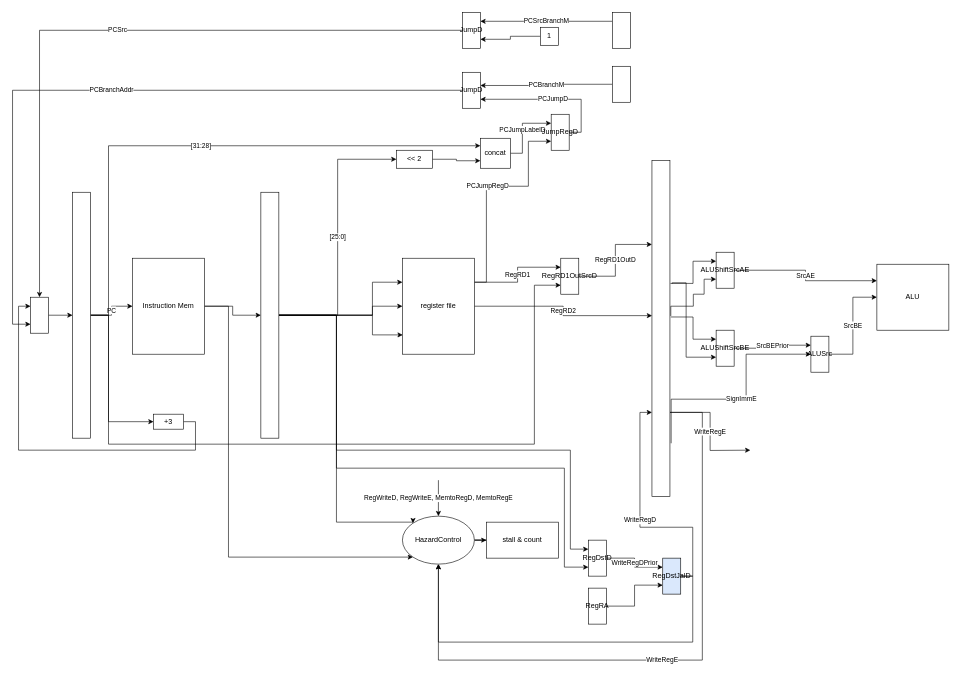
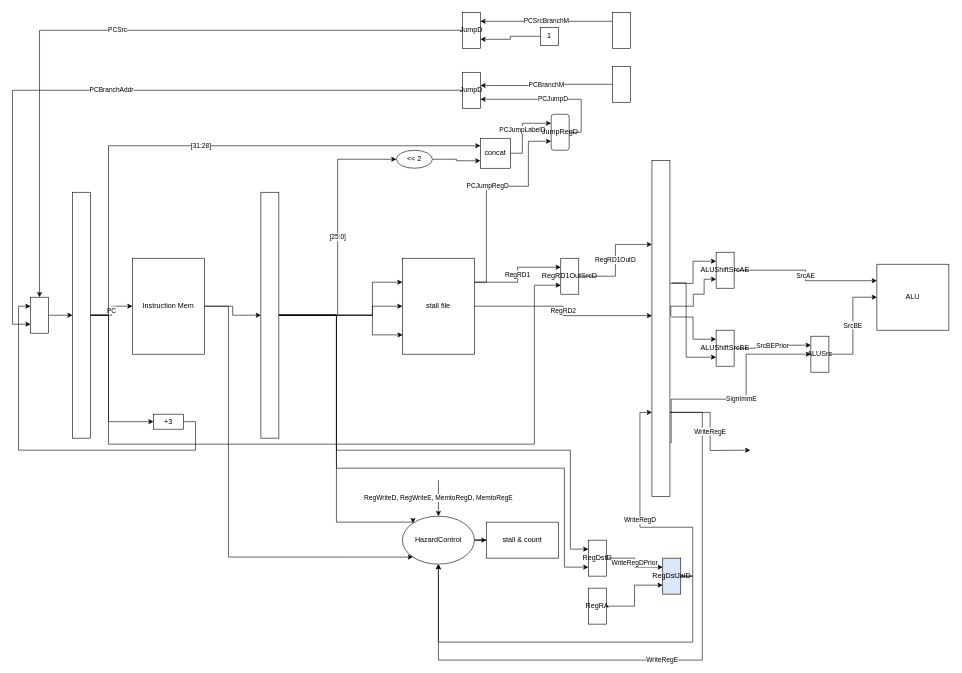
  <mxCell id="0" />
  <mxCell id="1" parent="0" />
  <mxCell id="2" value="RegRD1" style="edgeStyle=orthogonalEdgeStyle;rounded=0;orthogonalLoop=1;jettySize=auto;html=1;exitX=1;exitY=0.25;exitDx=0;exitDy=0;entryX=0;entryY=0.25;entryDx=0;entryDy=0;" edge="1" parent="1" source="5" target="48"><mxGeometry relative="1" as="geometry" /></mxCell>
  <mxCell id="3" value="RegRD2" style="edgeStyle=orthogonalEdgeStyle;rounded=0;orthogonalLoop=1;jettySize=auto;html=1;exitX=1;exitY=0.5;exitDx=0;exitDy=0;entryX=0.005;entryY=0.462;entryDx=0;entryDy=0;entryPerimeter=0;" edge="1" parent="1" source="5" target="13"><mxGeometry relative="1" as="geometry" /></mxCell>
  <mxCell id="4" value="PCJumpRegD" style="edgeStyle=orthogonalEdgeStyle;rounded=0;orthogonalLoop=1;jettySize=auto;html=1;exitX=1;exitY=0.25;exitDx=0;exitDy=0;entryX=0;entryY=0.75;entryDx=0;entryDy=0;" edge="1" parent="1" source="5" target="46"><mxGeometry relative="1" as="geometry"><Array as="points"><mxPoint x="810" y="470" /><mxPoint x="810" y="310" /><mxPoint x="880" y="310" /><mxPoint x="880" y="235" /></Array></mxGeometry></mxCell>
- <mxCell id="5" value="register file" style="rounded=0;whiteSpace=wrap;html=1;" vertex="1" parent="1"><mxGeometry x="670" y="430" width="120" height="160" as="geometry" /></mxCell>
+ <mxCell id="5" value="stall file" style="rounded=0;whiteSpace=wrap;html=1;" vertex="1" parent="1"><mxGeometry x="670" y="430" width="120" height="160" as="geometry" /></mxCell>
  <mxCell id="6" style="edgeStyle=orthogonalEdgeStyle;rounded=0;orthogonalLoop=1;jettySize=auto;html=1;exitX=1.029;exitY=0.366;exitDx=0;exitDy=0;entryX=0;entryY=0.25;entryDx=0;entryDy=0;exitPerimeter=0;" edge="1" parent="1" source="13" target="16"><mxGeometry relative="1" as="geometry" /></mxCell>
  <mxCell id="7" style="edgeStyle=orthogonalEdgeStyle;rounded=0;orthogonalLoop=1;jettySize=auto;html=1;exitX=1.048;exitY=0.463;exitDx=0;exitDy=0;entryX=0;entryY=0.75;entryDx=0;entryDy=0;exitPerimeter=0;" edge="1" parent="1" source="13" target="16"><mxGeometry relative="1" as="geometry"><Array as="points"><mxPoint x="1155" y="510" /><mxPoint x="1155" y="490" /><mxPoint x="1173" y="490" /><mxPoint x="1173" y="465" /></Array></mxGeometry></mxCell>
  <mxCell id="8" style="edgeStyle=orthogonalEdgeStyle;rounded=0;orthogonalLoop=1;jettySize=auto;html=1;exitX=1.124;exitY=0.367;exitDx=0;exitDy=0;entryX=0;entryY=0.75;entryDx=0;entryDy=0;exitPerimeter=0;" edge="1" parent="1" source="13" target="18"><mxGeometry relative="1" as="geometry"><Array as="points"><mxPoint x="1143" y="471" /><mxPoint x="1143" y="595" /></Array></mxGeometry></mxCell>
  <mxCell id="9" style="edgeStyle=orthogonalEdgeStyle;rounded=0;orthogonalLoop=1;jettySize=auto;html=1;exitX=1.048;exitY=0.466;exitDx=0;exitDy=0;entryX=0;entryY=0.25;entryDx=0;entryDy=0;exitPerimeter=0;" edge="1" parent="1" source="13" target="18"><mxGeometry relative="1" as="geometry" /></mxCell>
  <mxCell id="10" value="SignImmE" style="edgeStyle=orthogonalEdgeStyle;rounded=0;orthogonalLoop=1;jettySize=auto;html=1;exitX=1.067;exitY=0.842;exitDx=0;exitDy=0;exitPerimeter=0;entryX=0;entryY=0.5;entryDx=0;entryDy=0;" edge="1" parent="1" source="13" target="20"><mxGeometry relative="1" as="geometry"><Array as="points"><mxPoint x="1243" y="665" /><mxPoint x="1243" y="590" /></Array></mxGeometry></mxCell>
  <mxCell id="11" value="WriteRegE" style="edgeStyle=orthogonalEdgeStyle;rounded=0;orthogonalLoop=1;jettySize=auto;html=1;exitX=1;exitY=0.75;exitDx=0;exitDy=0;entryX=0.5;entryY=1;entryDx=0;entryDy=0;" edge="1" parent="1" source="13" target="67"><mxGeometry relative="1" as="geometry"><mxPoint x="1230" y="760" as="targetPoint" /><Array as="points"><mxPoint x="1170" y="687" /><mxPoint x="1170" y="1100" /><mxPoint x="730" y="1100" /></Array></mxGeometry></mxCell>
  <mxCell id="12" value="WriteRegE" style="edgeStyle=orthogonalEdgeStyle;rounded=0;orthogonalLoop=1;jettySize=auto;html=1;exitX=1;exitY=0.75;exitDx=0;exitDy=0;" edge="1" parent="1" source="13"><mxGeometry relative="1" as="geometry"><mxPoint x="1250" y="750" as="targetPoint" /></mxGeometry></mxCell>
  <mxCell id="13" value="" style="rounded=0;whiteSpace=wrap;html=1;" vertex="1" parent="1"><mxGeometry x="1086" y="267" width="30" height="560" as="geometry" /></mxCell>
  <mxCell id="14" value="ALU" style="rounded=0;whiteSpace=wrap;html=1;" vertex="1" parent="1"><mxGeometry x="1461" y="440" width="120" height="110" as="geometry" /></mxCell>
  <mxCell id="15" value="SrcAE" style="edgeStyle=orthogonalEdgeStyle;rounded=0;orthogonalLoop=1;jettySize=auto;html=1;exitX=1;exitY=0.5;exitDx=0;exitDy=0;entryX=0;entryY=0.25;entryDx=0;entryDy=0;" edge="1" parent="1" source="16" target="14"><mxGeometry relative="1" as="geometry" /></mxCell>
  <mxCell id="16" value="ALUShiftSrcAE" style="rounded=0;whiteSpace=wrap;html=1;" vertex="1" parent="1"><mxGeometry x="1193" y="420" width="30" height="60" as="geometry" /></mxCell>
  <mxCell id="17" value="SrcBEPrior" style="edgeStyle=orthogonalEdgeStyle;rounded=0;orthogonalLoop=1;jettySize=auto;html=1;exitX=1;exitY=0.5;exitDx=0;exitDy=0;entryX=0;entryY=0.25;entryDx=0;entryDy=0;" edge="1" parent="1" source="18" target="20"><mxGeometry relative="1" as="geometry" /></mxCell>
  <mxCell id="18" value="ALUShiftSrcBE" style="rounded=0;whiteSpace=wrap;html=1;" vertex="1" parent="1"><mxGeometry x="1193" y="550" width="30" height="60" as="geometry" /></mxCell>
  <mxCell id="19" value="SrcBE" style="edgeStyle=orthogonalEdgeStyle;rounded=0;orthogonalLoop=1;jettySize=auto;html=1;exitX=1;exitY=0.5;exitDx=0;exitDy=0;entryX=0;entryY=0.5;entryDx=0;entryDy=0;" edge="1" parent="1" source="20" target="14"><mxGeometry relative="1" as="geometry" /></mxCell>
  <mxCell id="20" value="ALUSrc" style="rounded=0;whiteSpace=wrap;html=1;" vertex="1" parent="1"><mxGeometry x="1351" y="560" width="30" height="60" as="geometry" /></mxCell>
  <mxCell id="21" style="edgeStyle=orthogonalEdgeStyle;rounded=0;orthogonalLoop=1;jettySize=auto;html=1;exitX=1;exitY=0.5;exitDx=0;exitDy=0;entryX=0;entryY=0.25;entryDx=0;entryDy=0;" edge="1" parent="1" source="28" target="5"><mxGeometry relative="1" as="geometry"><Array as="points"><mxPoint x="620" y="525" /><mxPoint x="620" y="470" /></Array></mxGeometry></mxCell>
  <mxCell id="22" style="edgeStyle=orthogonalEdgeStyle;rounded=0;orthogonalLoop=1;jettySize=auto;html=1;exitX=1;exitY=0.5;exitDx=0;exitDy=0;entryX=0;entryY=0.5;entryDx=0;entryDy=0;" edge="1" parent="1" source="28" target="5"><mxGeometry relative="1" as="geometry"><Array as="points"><mxPoint x="620" y="525" /><mxPoint x="620" y="510" /></Array></mxGeometry></mxCell>
  <mxCell id="23" style="edgeStyle=orthogonalEdgeStyle;rounded=0;orthogonalLoop=1;jettySize=auto;html=1;exitX=1;exitY=0.5;exitDx=0;exitDy=0;entryX=0.004;entryY=0.799;entryDx=0;entryDy=0;entryPerimeter=0;" edge="1" parent="1" source="28" target="5"><mxGeometry relative="1" as="geometry"><Array as="points"><mxPoint x="620" y="525" /><mxPoint x="620" y="558" /></Array></mxGeometry></mxCell>
  <mxCell id="24" value="[25:0]" style="edgeStyle=orthogonalEdgeStyle;rounded=0;orthogonalLoop=1;jettySize=auto;html=1;exitX=1;exitY=0.5;exitDx=0;exitDy=0;entryX=0;entryY=0.5;entryDx=0;entryDy=0;" edge="1" parent="1" source="28" target="30"><mxGeometry relative="1" as="geometry" /></mxCell>
  <mxCell id="25" style="edgeStyle=orthogonalEdgeStyle;rounded=0;orthogonalLoop=1;jettySize=auto;html=1;exitX=1;exitY=0.5;exitDx=0;exitDy=0;entryX=0;entryY=0.25;entryDx=0;entryDy=0;" edge="1" parent="1" source="28" target="54"><mxGeometry relative="1" as="geometry"><Array as="points"><mxPoint x="560" y="525" /><mxPoint x="560" y="750" /><mxPoint x="950" y="750" /><mxPoint x="950" y="915" /></Array></mxGeometry></mxCell>
  <mxCell id="26" style="edgeStyle=orthogonalEdgeStyle;rounded=0;orthogonalLoop=1;jettySize=auto;html=1;exitX=1;exitY=0.5;exitDx=0;exitDy=0;entryX=0;entryY=0.75;entryDx=0;entryDy=0;" edge="1" parent="1" source="28" target="54"><mxGeometry relative="1" as="geometry"><Array as="points"><mxPoint x="560" y="525" /><mxPoint x="560" y="780" /><mxPoint x="940" y="780" /><mxPoint x="940" y="945" /></Array></mxGeometry></mxCell>
  <mxCell id="27" style="edgeStyle=orthogonalEdgeStyle;rounded=0;orthogonalLoop=1;jettySize=auto;html=1;exitX=1;exitY=0.5;exitDx=0;exitDy=0;entryX=0;entryY=0;entryDx=0;entryDy=0;" edge="1" parent="1" source="28" target="67"><mxGeometry relative="1" as="geometry"><Array as="points"><mxPoint x="560" y="525" /><mxPoint x="560" y="870" /><mxPoint x="688" y="870" /></Array></mxGeometry></mxCell>
  <mxCell id="28" value="" style="rounded=0;whiteSpace=wrap;html=1;" vertex="1" parent="1"><mxGeometry x="434" y="320" width="30" height="410" as="geometry" /></mxCell>
  <mxCell id="29" style="edgeStyle=orthogonalEdgeStyle;rounded=0;orthogonalLoop=1;jettySize=auto;html=1;exitX=1;exitY=0.5;exitDx=0;exitDy=0;entryX=0;entryY=0.75;entryDx=0;entryDy=0;" edge="1" parent="1" source="30" target="32"><mxGeometry relative="1" as="geometry" /></mxCell>
- <mxCell id="30" value="&amp;lt;&amp;lt; 2" style="rounded=0;whiteSpace=wrap;html=1;" vertex="1" parent="1"><mxGeometry x="660" y="250" width="60" height="30" as="geometry" /></mxCell>
+ <mxCell id="30" value="&amp;lt;&amp;lt; 2" style="ellipse;whiteSpace=wrap;html=1;" vertex="1" parent="1"><mxGeometry x="660" y="250" width="60" height="30" as="geometry" /></mxCell>
  <mxCell id="31" value="PCJumpLabelD" style="edgeStyle=orthogonalEdgeStyle;rounded=0;orthogonalLoop=1;jettySize=auto;html=1;exitX=1;exitY=0.5;exitDx=0;exitDy=0;entryX=0;entryY=0.25;entryDx=0;entryDy=0;" edge="1" parent="1" source="32" target="46"><mxGeometry relative="1" as="geometry"><Array as="points"><mxPoint x="870" y="255" /><mxPoint x="870" y="205" /></Array><mxPoint as="offset" /></mxGeometry></mxCell>
  <mxCell id="32" value="concat" style="rounded=0;whiteSpace=wrap;html=1;" vertex="1" parent="1"><mxGeometry x="800" y="230" width="50" height="50" as="geometry" /></mxCell>
  <mxCell id="33" style="edgeStyle=orthogonalEdgeStyle;rounded=0;orthogonalLoop=1;jettySize=auto;html=1;exitX=1;exitY=0.5;exitDx=0;exitDy=0;entryX=0;entryY=0.5;entryDx=0;entryDy=0;" edge="1" parent="1" source="35" target="28"><mxGeometry relative="1" as="geometry" /></mxCell>
  <mxCell id="34" style="edgeStyle=orthogonalEdgeStyle;rounded=0;orthogonalLoop=1;jettySize=auto;html=1;exitX=1;exitY=0.5;exitDx=0;exitDy=0;entryX=0;entryY=1;entryDx=0;entryDy=0;" edge="1" parent="1" source="35" target="67"><mxGeometry relative="1" as="geometry"><Array as="points"><mxPoint x="380" y="510" /><mxPoint x="380" y="928" /></Array></mxGeometry></mxCell>
  <mxCell id="35" value="Instruction Mem" style="rounded=0;whiteSpace=wrap;html=1;" vertex="1" parent="1"><mxGeometry x="220" y="430" width="120" height="160" as="geometry" /></mxCell>
  <mxCell id="36" value="PC" style="edgeStyle=orthogonalEdgeStyle;rounded=0;orthogonalLoop=1;jettySize=auto;html=1;exitX=1;exitY=0.5;exitDx=0;exitDy=0;entryX=0;entryY=0.5;entryDx=0;entryDy=0;" edge="1" parent="1" source="40" target="35"><mxGeometry relative="1" as="geometry" /></mxCell>
  <mxCell id="37" style="edgeStyle=orthogonalEdgeStyle;rounded=0;orthogonalLoop=1;jettySize=auto;html=1;exitX=1;exitY=0.5;exitDx=0;exitDy=0;entryX=0;entryY=0.5;entryDx=0;entryDy=0;" edge="1" parent="1" source="40" target="42"><mxGeometry relative="1" as="geometry"><Array as="points"><mxPoint x="180" y="525" /><mxPoint x="180" y="703" /></Array></mxGeometry></mxCell>
  <mxCell id="38" value="[31:28]" style="edgeStyle=orthogonalEdgeStyle;rounded=0;orthogonalLoop=1;jettySize=auto;html=1;exitX=1;exitY=0.5;exitDx=0;exitDy=0;entryX=0;entryY=0.25;entryDx=0;entryDy=0;" edge="1" parent="1" source="40" target="32"><mxGeometry relative="1" as="geometry"><Array as="points"><mxPoint x="180" y="525" /><mxPoint x="180" y="243" /></Array></mxGeometry></mxCell>
  <mxCell id="39" style="edgeStyle=orthogonalEdgeStyle;rounded=0;orthogonalLoop=1;jettySize=auto;html=1;exitX=1;exitY=0.5;exitDx=0;exitDy=0;entryX=0;entryY=0.75;entryDx=0;entryDy=0;" edge="1" parent="1" source="40" target="48"><mxGeometry relative="1" as="geometry"><Array as="points"><mxPoint x="180" y="525" /><mxPoint x="180" y="740" /><mxPoint x="890" y="740" /><mxPoint x="890" y="475" /></Array></mxGeometry></mxCell>
  <mxCell id="40" value="" style="rounded=0;whiteSpace=wrap;html=1;" vertex="1" parent="1"><mxGeometry x="120" y="320" width="30" height="410" as="geometry" /></mxCell>
  <mxCell id="41" style="edgeStyle=orthogonalEdgeStyle;rounded=0;orthogonalLoop=1;jettySize=auto;html=1;exitX=1;exitY=0.5;exitDx=0;exitDy=0;entryX=0;entryY=0.25;entryDx=0;entryDy=0;" edge="1" parent="1" source="42" target="44"><mxGeometry relative="1" as="geometry"><Array as="points"><mxPoint x="325" y="703" /><mxPoint x="325" y="750" /><mxPoint x="30" y="750" /><mxPoint x="30" y="510" /></Array></mxGeometry></mxCell>
  <mxCell id="42" value="+3" style="rounded=0;whiteSpace=wrap;html=1;" vertex="1" parent="1"><mxGeometry x="255" y="690" width="50" height="25" as="geometry" /></mxCell>
  <mxCell id="43" style="edgeStyle=orthogonalEdgeStyle;rounded=0;orthogonalLoop=1;jettySize=auto;html=1;exitX=1;exitY=0.5;exitDx=0;exitDy=0;entryX=0;entryY=0.5;entryDx=0;entryDy=0;" edge="1" parent="1" source="44" target="40"><mxGeometry relative="1" as="geometry" /></mxCell>
  <mxCell id="44" value="" style="rounded=0;whiteSpace=wrap;html=1;" vertex="1" parent="1"><mxGeometry x="50" y="495" width="30" height="60" as="geometry" /></mxCell>
  <mxCell id="45" value="PCJumpD" style="edgeStyle=orthogonalEdgeStyle;rounded=0;orthogonalLoop=1;jettySize=auto;html=1;exitX=1;exitY=0.5;exitDx=0;exitDy=0;entryX=1;entryY=0.75;entryDx=0;entryDy=0;" edge="1" parent="1" source="46" target="50"><mxGeometry relative="1" as="geometry" /></mxCell>
- <mxCell id="46" value="JumpRegD" style="rounded=0;whiteSpace=wrap;html=1;" vertex="1" parent="1"><mxGeometry x="918" y="190" width="30" height="60" as="geometry" /></mxCell>
+ <mxCell id="46" value="JumpRegD" style="whiteSpace=wrap;html=1;rounded=1;" vertex="1" parent="1"><mxGeometry x="918" y="190" width="30" height="60" as="geometry" /></mxCell>
  <mxCell id="47" value="RegRD1OutD" style="edgeStyle=orthogonalEdgeStyle;rounded=0;orthogonalLoop=1;jettySize=auto;html=1;exitX=1;exitY=0.5;exitDx=0;exitDy=0;entryX=0;entryY=0.25;entryDx=0;entryDy=0;" edge="1" parent="1" source="48" target="13"><mxGeometry x="0.003" relative="1" as="geometry"><mxPoint as="offset" /></mxGeometry></mxCell>
  <mxCell id="48" value="RegRD1OutSrcD" style="rounded=0;whiteSpace=wrap;html=1;" vertex="1" parent="1"><mxGeometry x="934" y="430" width="30" height="60" as="geometry" /></mxCell>
  <mxCell id="49" value="PCBranchAddr" style="edgeStyle=orthogonalEdgeStyle;rounded=0;orthogonalLoop=1;jettySize=auto;html=1;exitX=0;exitY=0.5;exitDx=0;exitDy=0;entryX=0;entryY=0.75;entryDx=0;entryDy=0;" edge="1" parent="1" source="50" target="44"><mxGeometry relative="1" as="geometry"><Array as="points"><mxPoint x="20" y="150" /><mxPoint x="20" y="540" /></Array></mxGeometry></mxCell>
  <mxCell id="50" value="JumpD" style="rounded=0;whiteSpace=wrap;html=1;" vertex="1" parent="1"><mxGeometry x="770" y="120" width="30" height="60" as="geometry" /></mxCell>
  <mxCell id="51" value="PCBranchM" style="edgeStyle=orthogonalEdgeStyle;rounded=0;orthogonalLoop=1;jettySize=auto;html=1;exitX=0;exitY=0.5;exitDx=0;exitDy=0;entryX=1;entryY=0.367;entryDx=0;entryDy=0;entryPerimeter=0;" edge="1" parent="1" source="52" target="50"><mxGeometry relative="1" as="geometry" /></mxCell>
  <mxCell id="52" value="" style="rounded=0;whiteSpace=wrap;html=1;" vertex="1" parent="1"><mxGeometry x="1020" y="110" width="30" height="60" as="geometry" /></mxCell>
  <mxCell id="53" value="WriteRegDPrior" style="edgeStyle=orthogonalEdgeStyle;rounded=0;orthogonalLoop=1;jettySize=auto;html=1;exitX=1;exitY=0.5;exitDx=0;exitDy=0;entryX=0;entryY=0.25;entryDx=0;entryDy=0;" edge="1" parent="1" source="54" target="59"><mxGeometry x="0.009" relative="1" as="geometry"><mxPoint as="offset" /></mxGeometry></mxCell>
  <mxCell id="54" value="RegDstD" style="rounded=0;whiteSpace=wrap;html=1;" vertex="1" parent="1"><mxGeometry x="980" y="900" width="30" height="60" as="geometry" /></mxCell>
  <mxCell id="55" style="edgeStyle=orthogonalEdgeStyle;rounded=0;orthogonalLoop=1;jettySize=auto;html=1;exitX=1;exitY=0.5;exitDx=0;exitDy=0;entryX=0;entryY=0.75;entryDx=0;entryDy=0;" edge="1" parent="1" source="56" target="59"><mxGeometry relative="1" as="geometry" /></mxCell>
  <mxCell id="56" value="RegRA" style="rounded=0;whiteSpace=wrap;html=1;" vertex="1" parent="1"><mxGeometry x="980" y="980" width="30" height="60" as="geometry" /></mxCell>
  <mxCell id="57" value="WriteRegD" style="edgeStyle=orthogonalEdgeStyle;rounded=0;orthogonalLoop=1;jettySize=auto;html=1;exitX=1;exitY=0.5;exitDx=0;exitDy=0;entryX=0;entryY=0.75;entryDx=0;entryDy=0;" edge="1" parent="1" source="59" target="13"><mxGeometry relative="1" as="geometry"><mxPoint x="1240" y="960" as="targetPoint" /></mxGeometry></mxCell>
  <mxCell id="58" style="edgeStyle=orthogonalEdgeStyle;rounded=0;orthogonalLoop=1;jettySize=auto;html=1;exitX=1;exitY=0.5;exitDx=0;exitDy=0;entryX=0.5;entryY=1;entryDx=0;entryDy=0;" edge="1" parent="1" source="59" target="67"><mxGeometry relative="1" as="geometry"><Array as="points"><mxPoint x="1154" y="960" /><mxPoint x="1154" y="1070" /><mxPoint x="730" y="1070" /></Array></mxGeometry></mxCell>
  <mxCell id="59" value="RegDstJalD" style="rounded=0;whiteSpace=wrap;html=1;fillColor=#dae8fc;" vertex="1" parent="1"><mxGeometry x="1104" y="930" width="30" height="60" as="geometry" /></mxCell>
  <mxCell id="60" style="edgeStyle=orthogonalEdgeStyle;rounded=0;orthogonalLoop=1;jettySize=auto;html=1;exitX=0;exitY=0.5;exitDx=0;exitDy=0;entryX=1;entryY=0.75;entryDx=0;entryDy=0;" edge="1" parent="1" source="61" target="63"><mxGeometry relative="1" as="geometry" /></mxCell>
  <mxCell id="61" value="1" style="rounded=0;whiteSpace=wrap;html=1;" vertex="1" parent="1"><mxGeometry x="900" y="45" width="30" height="30" as="geometry" /></mxCell>
  <mxCell id="62" value="PCSrc" style="edgeStyle=orthogonalEdgeStyle;rounded=0;orthogonalLoop=1;jettySize=auto;html=1;exitX=0;exitY=0.5;exitDx=0;exitDy=0;entryX=0.5;entryY=0;entryDx=0;entryDy=0;" edge="1" parent="1" source="63" target="44"><mxGeometry relative="1" as="geometry" /></mxCell>
  <mxCell id="63" value="JumpD" style="rounded=0;whiteSpace=wrap;html=1;" vertex="1" parent="1"><mxGeometry x="770" y="20" width="30" height="60" as="geometry" /></mxCell>
  <mxCell id="64" value="PCSrcBranchM" style="edgeStyle=orthogonalEdgeStyle;rounded=0;orthogonalLoop=1;jettySize=auto;html=1;exitX=0;exitY=0.25;exitDx=0;exitDy=0;entryX=1;entryY=0.25;entryDx=0;entryDy=0;" edge="1" parent="1" source="65" target="63"><mxGeometry relative="1" as="geometry" /></mxCell>
  <mxCell id="65" value="" style="rounded=0;whiteSpace=wrap;html=1;" vertex="1" parent="1"><mxGeometry x="1020" y="20" width="30" height="60" as="geometry" /></mxCell>
  <mxCell id="66" style="edgeStyle=orthogonalEdgeStyle;rounded=0;orthogonalLoop=1;jettySize=auto;html=1;exitX=1;exitY=0.5;exitDx=0;exitDy=0;" edge="1" parent="1" source="67" target="68"><mxGeometry relative="1" as="geometry"><mxPoint x="870" y="900" as="targetPoint" /></mxGeometry></mxCell>
  <mxCell id="67" value="HazardControl" style="ellipse;whiteSpace=wrap;html=1;" vertex="1" parent="1"><mxGeometry x="670" y="860" width="120" height="80" as="geometry" /></mxCell>
  <mxCell id="68" value="stall &amp;amp; count" style="rounded=0;whiteSpace=wrap;html=1;" vertex="1" parent="1"><mxGeometry x="810" y="870" width="120" height="60" as="geometry" /></mxCell>
  <mxCell id="69" value="RegWriteD, RegWriteE, MemtoRegD, MemtoRegE" style="endArrow=classic;html=1;rounded=0;entryX=0.5;entryY=0;entryDx=0;entryDy=0;" edge="1" parent="1" target="67"><mxGeometry width="50" height="50" relative="1" as="geometry"><mxPoint x="730" y="800" as="sourcePoint" /><mxPoint x="770" y="750" as="targetPoint" /></mxGeometry></mxCell>
